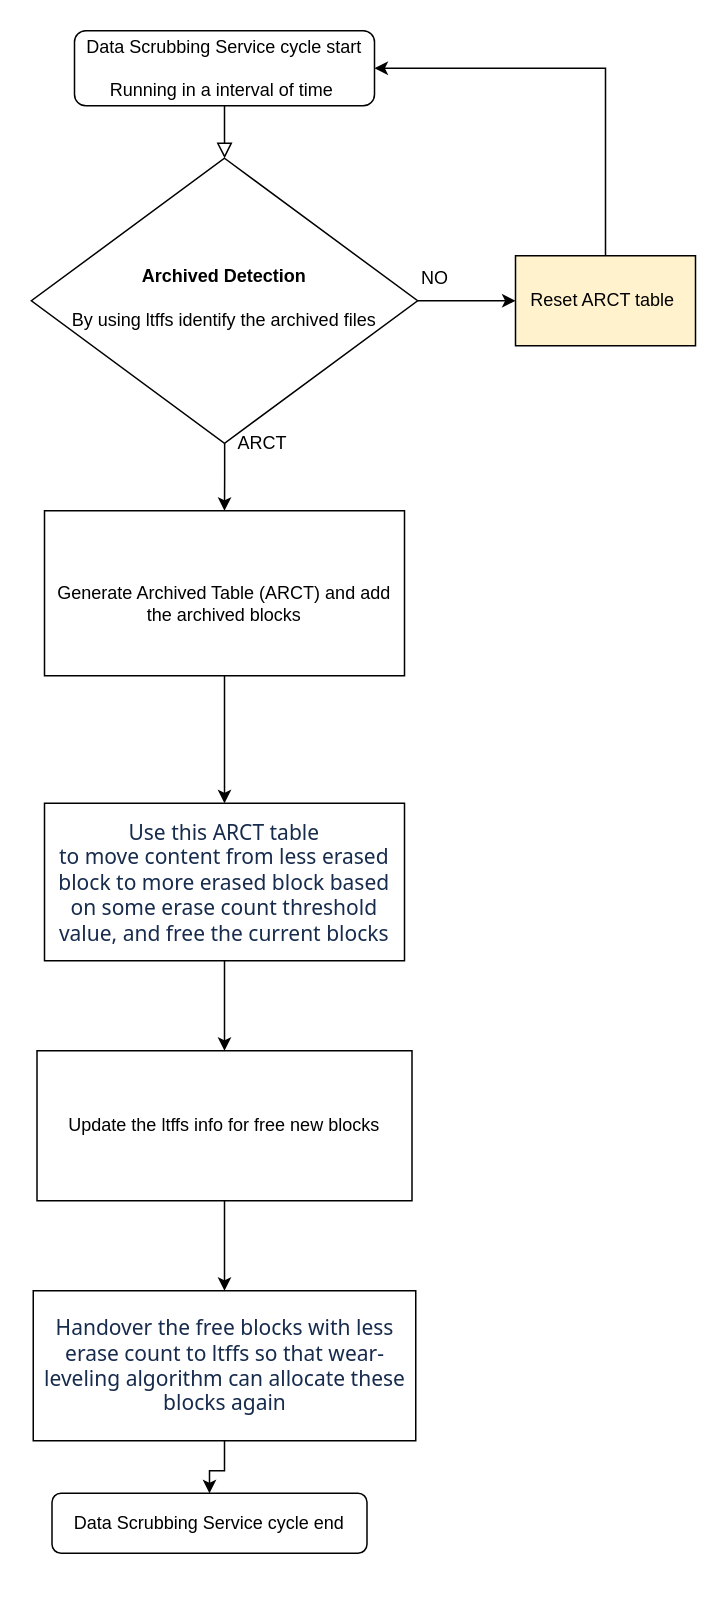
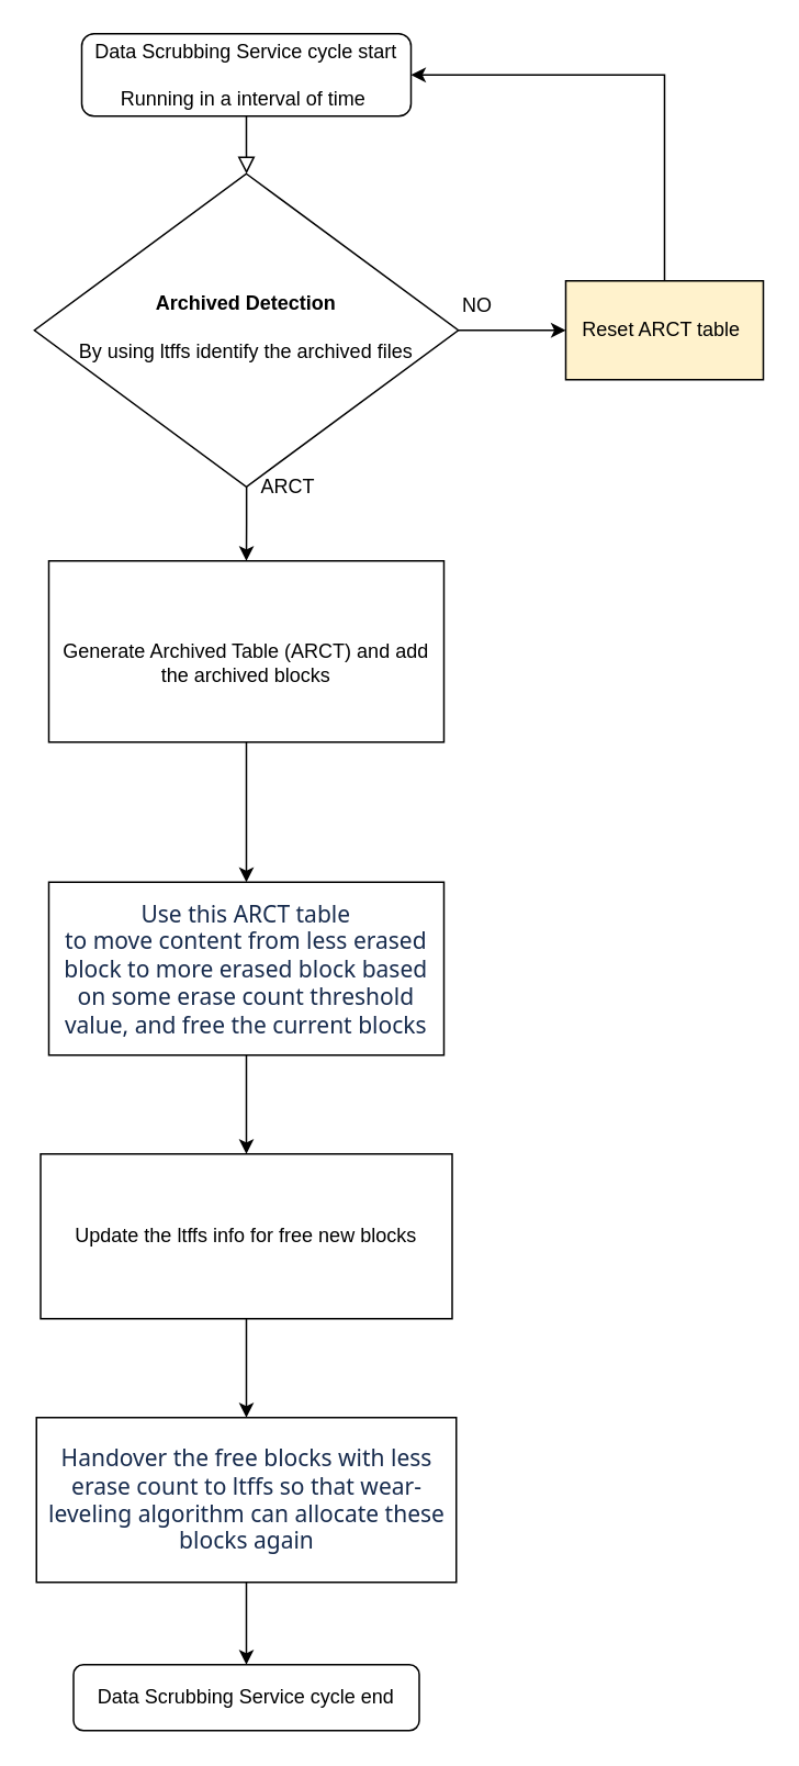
  <mxCell id="0" />
  <mxCell id="1" parent="0" />
  <mxCell id="2" value="" style="rounded=0;html=1;jettySize=auto;orthogonalLoop=1;fontSize=11;endArrow=block;endFill=0;endSize=8;strokeWidth=1;shadow=0;labelBackgroundColor=none;edgeStyle=orthogonalEdgeStyle;" parent="1" source="3" target="6" edge="1"><mxGeometry relative="1" as="geometry" /></mxCell>
  <mxCell id="3" value="Data Scrubbing Service cycle start&lt;br&gt;&lt;br&gt;Running in a interval of time&amp;nbsp;" style="rounded=1;whiteSpace=wrap;html=1;fontSize=12;glass=0;strokeWidth=1;shadow=0;" parent="1" vertex="1"><mxGeometry x="49" y="20" width="200" height="50" as="geometry" /></mxCell>
  <mxCell id="4" value="" style="edgeStyle=orthogonalEdgeStyle;rounded=0;orthogonalLoop=1;jettySize=auto;html=1;" parent="1" source="6" target="9" edge="1"><mxGeometry relative="1" as="geometry" /></mxCell>
  <mxCell id="5" value="" style="edgeStyle=orthogonalEdgeStyle;rounded=0;orthogonalLoop=1;jettySize=auto;html=1;" parent="1" source="6" target="16" edge="1"><mxGeometry relative="1" as="geometry" /></mxCell>
  <mxCell id="6" value="&lt;b&gt;Archived Detection&lt;/b&gt;&lt;br&gt;&lt;br&gt;&lt;div&gt;By using ltffs identify the archived files&lt;/div&gt;" style="rhombus;whiteSpace=wrap;html=1;shadow=0;fontFamily=Helvetica;fontSize=12;align=center;strokeWidth=1;spacing=6;spacingTop=-4;" parent="1" vertex="1"><mxGeometry x="20.25" y="105" width="257.5" height="190" as="geometry" /></mxCell>
- <mxCell id="7" value="Data Scrubbing Service cycle end" style="rounded=1;whiteSpace=wrap;html=1;fontSize=12;glass=0;strokeWidth=1;shadow=0;" parent="1" vertex="1"><mxGeometry x="34" y="995" width="210" height="40" as="geometry" /></mxCell>
+ <mxCell id="7" value="Data Scrubbing Service cycle end" style="rounded=1;whiteSpace=wrap;html=1;fontSize=12;glass=0;strokeWidth=1;shadow=0;" parent="1" vertex="1"><mxGeometry x="44" y="1010" width="210" height="40" as="geometry" /></mxCell>
  <mxCell id="8" value="" style="edgeStyle=orthogonalEdgeStyle;rounded=0;orthogonalLoop=1;jettySize=auto;html=1;" parent="1" source="9" target="11" edge="1"><mxGeometry relative="1" as="geometry" /></mxCell>
  <mxCell id="9" value="&lt;br&gt;Generate Archived Table (ARCT) and add the archived blocks" style="rounded=0;whiteSpace=wrap;html=1;" parent="1" vertex="1"><mxGeometry x="29" y="340" width="240" height="110" as="geometry" /></mxCell>
  <mxCell id="10" value="" style="edgeStyle=orthogonalEdgeStyle;rounded=0;orthogonalLoop=1;jettySize=auto;html=1;" parent="1" source="11" target="13" edge="1"><mxGeometry relative="1" as="geometry" /></mxCell>
  <mxCell id="11" value="&lt;span style=&quot;background-color: white; color: rgb(23, 43, 77); font-family: &amp;quot;Segoe UI&amp;quot;, &amp;quot;sans-serif&amp;quot;; font-size: 10.5pt;&quot;&gt;Use this ARCT table&lt;br&gt;to move content from less erased block to more erased block based on some erase count threshold value, and free the current blocks&lt;/span&gt;" style="rounded=0;whiteSpace=wrap;html=1;" parent="1" vertex="1"><mxGeometry x="29" y="535" width="240" height="105" as="geometry" /></mxCell>
  <mxCell id="12" value="" style="edgeStyle=orthogonalEdgeStyle;rounded=0;orthogonalLoop=1;jettySize=auto;html=1;" parent="1" source="13" target="15" edge="1"><mxGeometry relative="1" as="geometry" /></mxCell>
  <mxCell id="13" value="Update the ltffs info for free new blocks" style="rounded=0;whiteSpace=wrap;html=1;" parent="1" vertex="1"><mxGeometry x="24" y="700" width="250" height="100" as="geometry" /></mxCell>
  <mxCell id="14" value="" style="edgeStyle=orthogonalEdgeStyle;rounded=0;orthogonalLoop=1;jettySize=auto;html=1;" parent="1" source="15" target="7" edge="1"><mxGeometry relative="1" as="geometry" /></mxCell>
  <mxCell id="15" value="&lt;span style=&quot;font-size:10.5pt;line-height:&lt;br/&gt;107%;font-family:&amp;quot;Segoe UI&amp;quot;,&amp;quot;sans-serif&amp;quot;;mso-fareast-font-family:&amp;quot;Malgun Gothic&amp;quot;;&lt;br/&gt;mso-fareast-theme-font:minor-fareast;color:#172B4D;background:white;mso-ansi-language:&lt;br/&gt;EN-US;mso-fareast-language:KO;mso-bidi-language:AR-SA;mso-bidi-font-weight:&lt;br/&gt;bold&quot; lang=&quot;EN-US&quot;&gt;Handover the free blocks with less erase count to ltffs so that wear-leveling algorithm can allocate these blocks again&lt;/span&gt;" style="rounded=0;whiteSpace=wrap;html=1;" parent="1" vertex="1"><mxGeometry x="21.5" y="860" width="255" height="100" as="geometry" /></mxCell>
  <mxCell id="16" value="Reset ARCT table&amp;nbsp;" style="rounded=0;whiteSpace=wrap;html=1;fillColor=#fff2cc;" parent="1" vertex="1"><mxGeometry x="343" y="170" width="120" height="60" as="geometry" /></mxCell>
  <mxCell id="17" value="" style="endArrow=classic;html=1;rounded=0;exitX=0.5;exitY=0;exitDx=0;exitDy=0;entryX=1;entryY=0.5;entryDx=0;entryDy=0;" parent="1" source="16" target="3" edge="1"><mxGeometry width="50" height="50" relative="1" as="geometry"><mxPoint x="409" y="340" as="sourcePoint" /><mxPoint x="459" y="290" as="targetPoint" /><Array as="points"><mxPoint x="403" y="45" /></Array></mxGeometry></mxCell>
  <mxCell id="18" value="ARCT" style="text;html=1;align=center;verticalAlign=middle;resizable=0;points=[];autosize=1;strokeColor=none;fillColor=none;" parent="1" vertex="1"><mxGeometry x="149" y="280" width="50" height="30" as="geometry" /></mxCell>
  <mxCell id="19" value="NO" style="text;html=1;align=center;verticalAlign=middle;resizable=0;points=[];autosize=1;strokeColor=none;fillColor=none;" parent="1" vertex="1"><mxGeometry x="269" y="170" width="40" height="30" as="geometry" /></mxCell>
